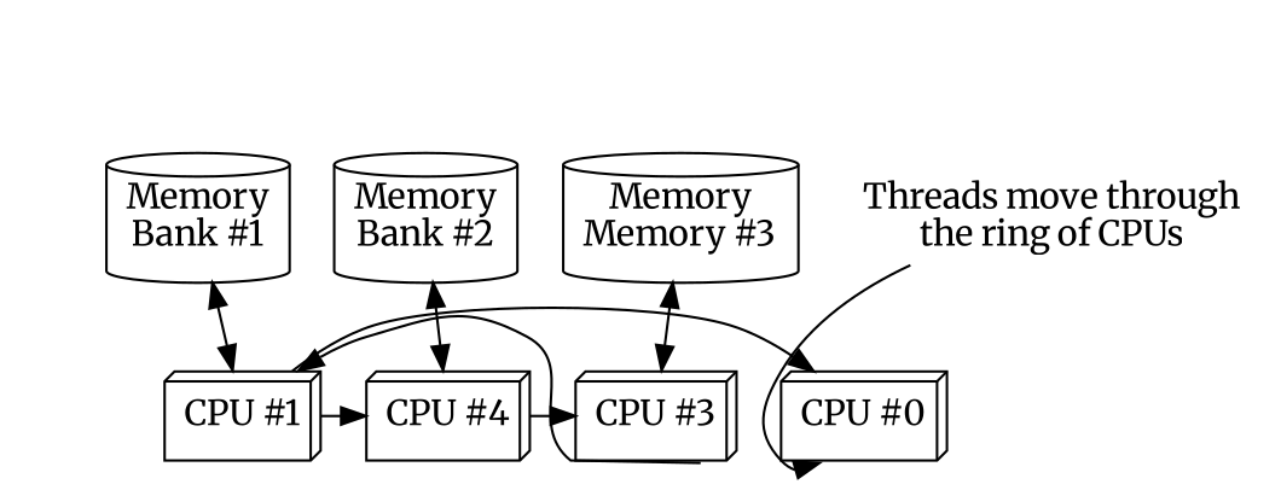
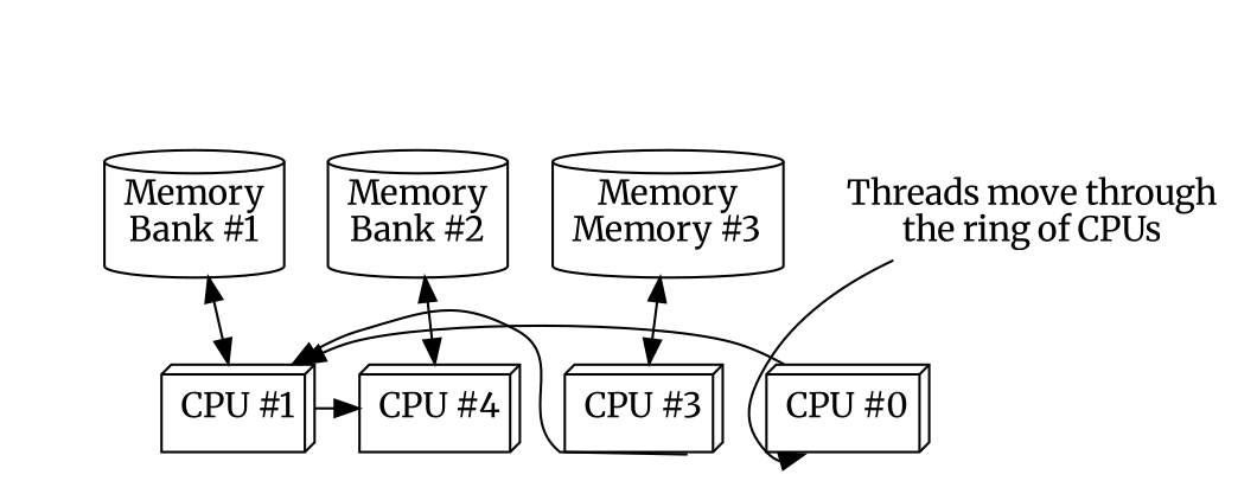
  digraph {
    fontname=Merriweather
    node [fontname=Merriweather shape=box3d]
    edge [fontname=Merriweather]
    n1 [label="Memory\nBank #1" shape=cylinder]
    n2 [label="Memory\nBank #2" shape=cylinder]
    n3 [label="Memory\nMemory #3" shape=cylinder]
    n4 [label="CPU #0"]
    n5 [label="CPU #1"]
    n6 [label="CPU #4"]
    n7 [label="CPU #3"]
    n8 [label="Threads move through\nthe ring of CPUs" shape=none]
    subgraph sub_1 {
      cluster=true
      label="Shared Memory divided into Memory Banks;\nEach Memory Bank is connected to a CPU"
      n1
      n2
      n3
    }
    subgraph sub_2 {
      rank=same
      n4
      n5
      n6
      n7
    }
    n1 -> n5 [dir=both]
    n2 -> n6 [dir=both]
    n3 -> n7 [dir=both]
-   n5 -> n4
+   n4 -> n5
    n5 -> n6
-   n6 -> n7
    n7 -> n5 [tailport=se]
    n8 -> n4 [headport=sw]
  }
